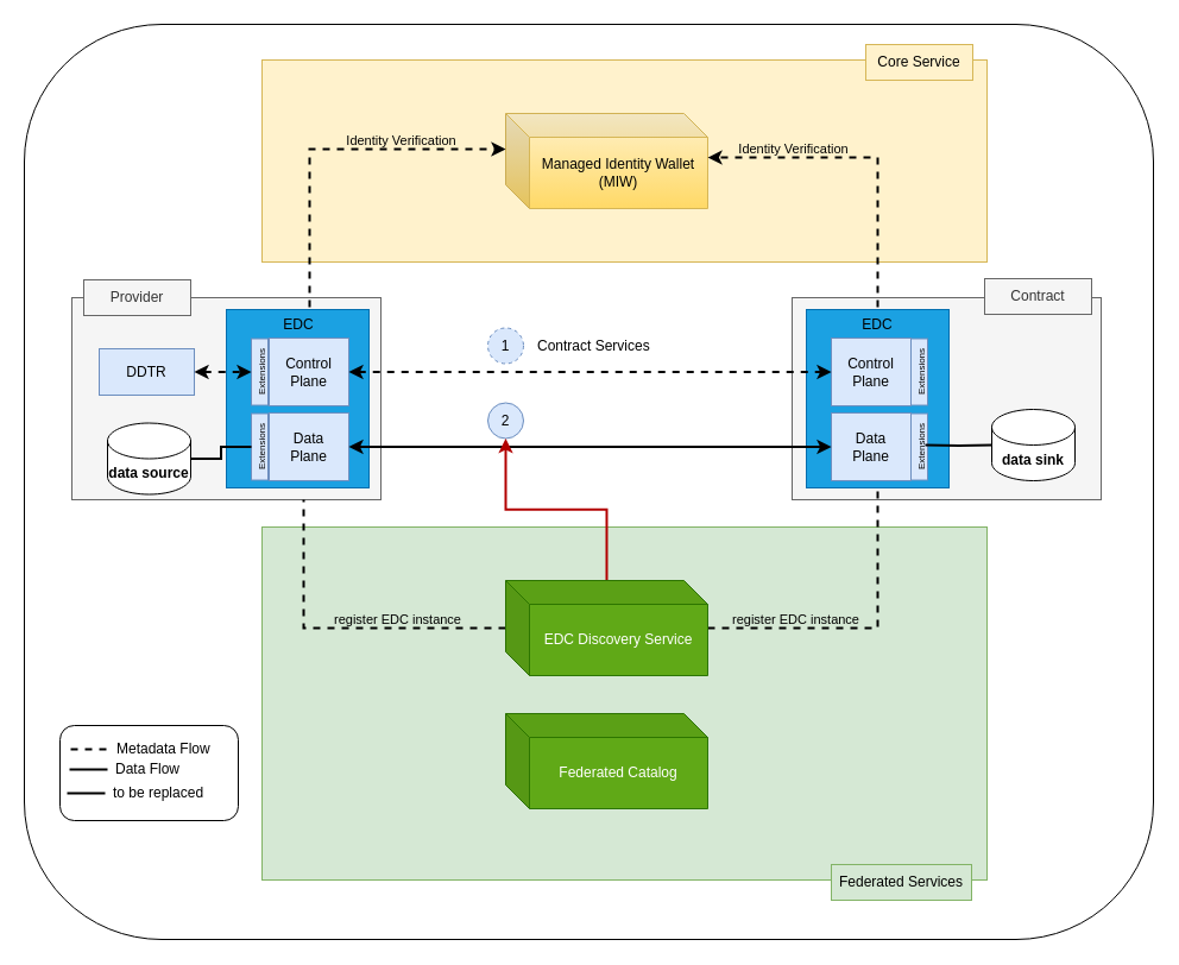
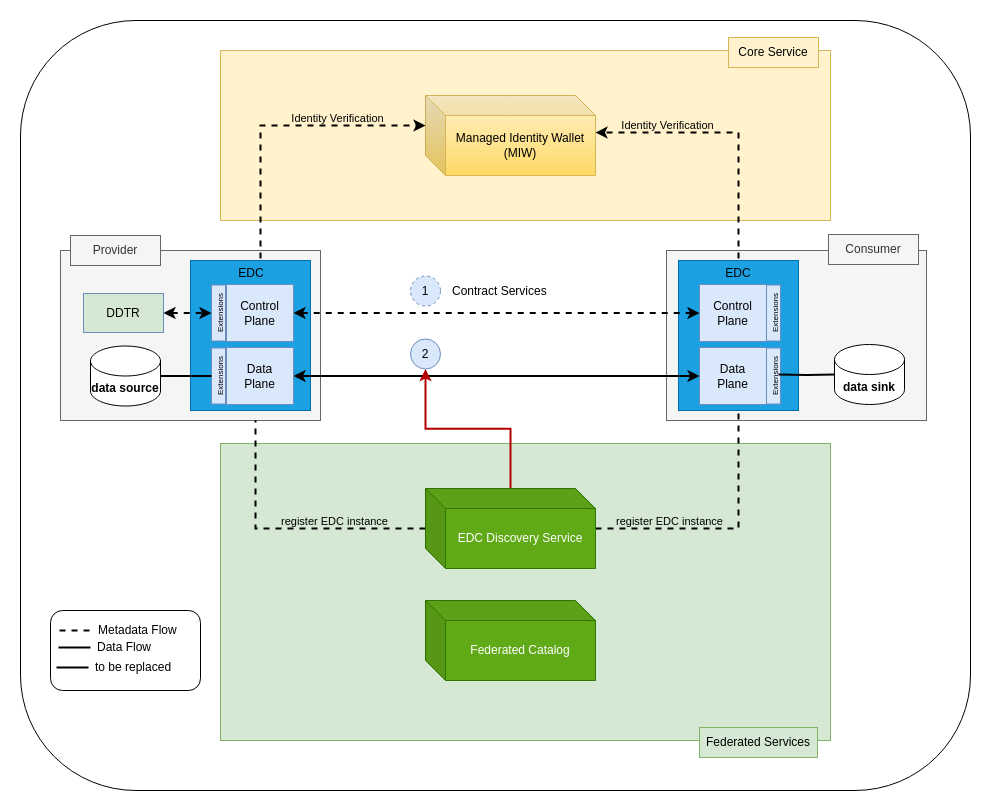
  <mxCell id="0" />
  <mxCell id="1" parent="0" />
  <mxCell id="2" value="" style="rounded=1;whiteSpace=wrap;html=1;" parent="1" vertex="1"><mxGeometry x="20" y="20" width="950" height="770" as="geometry" /></mxCell>
  <mxCell id="3" value="" style="rounded=0;whiteSpace=wrap;html=1;fillColor=#fff2cc;strokeColor=#d6b656;" parent="1" vertex="1"><mxGeometry x="220" y="50" width="610" height="170" as="geometry" /></mxCell>
  <mxCell id="4" value="Core Service" style="text;html=1;strokeColor=#d6b656;fillColor=#fff2cc;align=center;verticalAlign=middle;whiteSpace=wrap;rounded=0;" parent="1" vertex="1"><mxGeometry x="728" y="37" width="90" height="30" as="geometry" /></mxCell>
  <mxCell id="5" value="Managed Identity Wallet&lt;br&gt;(MIW)" style="shape=cube;whiteSpace=wrap;html=1;boundedLbl=1;backgroundOutline=1;darkOpacity=0.05;darkOpacity2=0.1;fillColor=#fff2cc;gradientColor=#ffd966;strokeColor=#d6b656;" parent="1" vertex="1"><mxGeometry x="425" y="95" width="170" height="80" as="geometry" /></mxCell>
  <mxCell id="6" value="" style="group" parent="1" vertex="1" connectable="0"><mxGeometry x="60" y="230" width="260" height="190" as="geometry" /></mxCell>
  <mxCell id="7" value="" style="rounded=0;whiteSpace=wrap;html=1;fillColor=#f5f5f5;fontColor=#333333;strokeColor=#666666;" parent="6" vertex="1"><mxGeometry y="20" width="260" height="170" as="geometry" /></mxCell>
  <mxCell id="8" value="Provider" style="text;html=1;strokeColor=#666666;fillColor=#f5f5f5;align=center;verticalAlign=middle;whiteSpace=wrap;rounded=0;fontColor=#333333;" parent="6" vertex="1"><mxGeometry x="10" y="5" width="90" height="30" as="geometry" /></mxCell>
- <mxCell id="9" value="&lt;b&gt;data source&lt;/b&gt;" style="shape=cylinder3;whiteSpace=wrap;html=1;boundedLbl=1;backgroundOutline=1;size=15;" parent="6" vertex="1"><mxGeometry x="30" y="125.5" width="70" height="60" as="geometry" /></mxCell>
+ <mxCell id="9" value="&lt;b&gt;data source&lt;/b&gt;" style="shape=cylinder3;whiteSpace=wrap;html=1;boundedLbl=1;backgroundOutline=1;size=15;" parent="6" vertex="1"><mxGeometry x="30" y="115.5" width="70" height="60" as="geometry" /></mxCell>
  <mxCell id="10" value="" style="rounded=0;whiteSpace=wrap;html=1;container=0;fillColor=#1ba1e2;fontColor=#ffffff;strokeColor=#006EAF;" parent="6" vertex="1"><mxGeometry x="130" y="30" width="120" height="150" as="geometry" /></mxCell>
  <mxCell id="11" value="EDC" style="text;html=1;strokeColor=none;fillColor=none;align=center;verticalAlign=middle;whiteSpace=wrap;rounded=0;" parent="6" vertex="1"><mxGeometry x="161" y="28" width="60" height="30" as="geometry" /></mxCell>
  <mxCell id="12" value="&lt;font style=&quot;font-size: 8px;&quot;&gt;Extensions&lt;/font&gt;" style="rounded=0;whiteSpace=wrap;html=1;rotation=-90;fillColor=#dae8fc;strokeColor=#6c8ebf;" parent="6" vertex="1"><mxGeometry x="130" y="138.5" width="56" height="14" as="geometry" /></mxCell>
  <mxCell id="13" value="Data&lt;br&gt;Plane" style="rounded=0;whiteSpace=wrap;html=1;fillColor=#dae8fc;strokeColor=#6c8ebf;" parent="6" vertex="1"><mxGeometry x="166" y="117" width="67" height="57" as="geometry" /></mxCell>
  <mxCell id="14" style="edgeStyle=orthogonalEdgeStyle;rounded=0;orthogonalLoop=1;jettySize=auto;html=1;exitX=0.5;exitY=1;exitDx=0;exitDy=0;" parent="6" source="13" target="13" edge="1"><mxGeometry relative="1" as="geometry" /></mxCell>
  <mxCell id="15" value="" style="group" parent="6" vertex="1" connectable="0"><mxGeometry x="147" y="54" width="88" height="57" as="geometry" /></mxCell>
  <mxCell id="16" value="&lt;font style=&quot;font-size: 8px;&quot;&gt;Extensions&lt;/font&gt;" style="rounded=0;whiteSpace=wrap;html=1;rotation=-90;fillColor=#dae8fc;strokeColor=#6c8ebf;" parent="15" vertex="1"><mxGeometry x="-17" y="21.5" width="56" height="14" as="geometry" /></mxCell>
  <mxCell id="17" value="Control&lt;br&gt;Plane" style="rounded=0;whiteSpace=wrap;html=1;fillColor=#dae8fc;strokeColor=#6c8ebf;" parent="15" vertex="1"><mxGeometry x="19" width="67" height="57" as="geometry" /></mxCell>
  <mxCell id="18" style="edgeStyle=orthogonalEdgeStyle;rounded=0;orthogonalLoop=1;jettySize=auto;html=1;exitX=0.5;exitY=1;exitDx=0;exitDy=0;" parent="15" source="17" target="17" edge="1"><mxGeometry relative="1" as="geometry" /></mxCell>
  <mxCell id="19" style="edgeStyle=orthogonalEdgeStyle;rounded=0;orthogonalLoop=1;jettySize=auto;html=1;entryX=0.5;entryY=0;entryDx=0;entryDy=0;endArrow=none;endFill=0;strokeWidth=2;" parent="6" source="9" target="12" edge="1"><mxGeometry relative="1" as="geometry" /></mxCell>
- <mxCell id="20" value="DDTR" style="rounded=0;whiteSpace=wrap;html=1;fillColor=#dae8fc;strokeColor=#6c8ebf;" vertex="1" parent="6"><mxGeometry x="23" y="63" width="80" height="39" as="geometry" /></mxCell>
+ <mxCell id="20" value="DDTR" style="rounded=0;whiteSpace=wrap;html=1;fillColor=#d5e8d4;strokeColor=#6c8ebf;" vertex="1" parent="6"><mxGeometry x="23" y="63" width="80" height="39" as="geometry" /></mxCell>
  <mxCell id="21" style="edgeStyle=orthogonalEdgeStyle;rounded=0;orthogonalLoop=1;jettySize=auto;html=1;entryX=0.5;entryY=0;entryDx=0;entryDy=0;dashed=1;startArrow=classic;startFill=1;strokeWidth=2;exitX=1;exitY=0.5;exitDx=0;exitDy=0;" edge="1" parent="6" source="20" target="16"><mxGeometry relative="1" as="geometry"><mxPoint x="243" y="7" as="sourcePoint" /><mxPoint x="649" y="7" as="targetPoint" /></mxGeometry></mxCell>
  <mxCell id="22" value="" style="rounded=0;whiteSpace=wrap;html=1;fillColor=#f5f5f5;fontColor=#333333;strokeColor=#666666;" parent="1" vertex="1"><mxGeometry x="666" y="250" width="260" height="170" as="geometry" /></mxCell>
- <mxCell id="23" value="Contract" style="text;html=1;strokeColor=#666666;fillColor=#f5f5f5;align=center;verticalAlign=middle;whiteSpace=wrap;rounded=0;fontColor=#333333;" parent="1" vertex="1"><mxGeometry x="828" y="234" width="90" height="30" as="geometry" /></mxCell>
+ <mxCell id="23" value="Consumer" style="text;html=1;strokeColor=#666666;fillColor=#f5f5f5;align=center;verticalAlign=middle;whiteSpace=wrap;rounded=0;fontColor=#333333;" parent="1" vertex="1"><mxGeometry x="828" y="234" width="90" height="30" as="geometry" /></mxCell>
  <mxCell id="24" value="&lt;b&gt;data sink&lt;/b&gt;" style="shape=cylinder3;whiteSpace=wrap;html=1;boundedLbl=1;backgroundOutline=1;size=15;" parent="1" vertex="1"><mxGeometry x="834" y="344" width="70" height="60" as="geometry" /></mxCell>
  <mxCell id="25" value="" style="rounded=0;whiteSpace=wrap;html=1;container=0;fillColor=#1ba1e2;fontColor=#ffffff;strokeColor=#006EAF;" parent="1" vertex="1"><mxGeometry x="678" y="260" width="120" height="150" as="geometry" /></mxCell>
  <mxCell id="26" style="edgeStyle=orthogonalEdgeStyle;rounded=0;orthogonalLoop=1;jettySize=auto;html=1;entryX=1;entryY=0.463;entryDx=0;entryDy=0;entryPerimeter=0;dashed=1;strokeWidth=2;" parent="1" source="27" target="5" edge="1"><mxGeometry relative="1" as="geometry"><Array as="points"><mxPoint x="738" y="132" /></Array></mxGeometry></mxCell>
  <mxCell id="27" value="EDC" style="text;html=1;strokeColor=none;fillColor=none;align=center;verticalAlign=middle;whiteSpace=wrap;rounded=0;" parent="1" vertex="1"><mxGeometry x="708" y="258" width="60" height="30" as="geometry" /></mxCell>
  <mxCell id="28" value="&lt;font style=&quot;font-size: 8px;&quot;&gt;Extensions&lt;/font&gt;" style="rounded=0;whiteSpace=wrap;html=1;rotation=-90;fillColor=#dae8fc;strokeColor=#6c8ebf;" parent="1" vertex="1"><mxGeometry x="745" y="368.5" width="56" height="14" as="geometry" /></mxCell>
  <mxCell id="29" value="Data&lt;br&gt;Plane" style="rounded=0;whiteSpace=wrap;html=1;fillColor=#dae8fc;strokeColor=#6c8ebf;" parent="1" vertex="1"><mxGeometry x="699" y="347" width="67" height="57" as="geometry" /></mxCell>
  <mxCell id="30" style="edgeStyle=orthogonalEdgeStyle;rounded=0;orthogonalLoop=1;jettySize=auto;html=1;exitX=0.5;exitY=1;exitDx=0;exitDy=0;" parent="1" source="29" target="29" edge="1"><mxGeometry relative="1" as="geometry" /></mxCell>
  <mxCell id="31" value="&lt;font style=&quot;font-size: 8px;&quot;&gt;Extensions&lt;/font&gt;" style="rounded=0;whiteSpace=wrap;html=1;rotation=-90;fillColor=#dae8fc;strokeColor=#6c8ebf;" parent="1" vertex="1"><mxGeometry x="745" y="305.5" width="56" height="14" as="geometry" /></mxCell>
  <mxCell id="32" value="Control&lt;br&gt;Plane" style="rounded=0;whiteSpace=wrap;html=1;fillColor=#dae8fc;strokeColor=#6c8ebf;" parent="1" vertex="1"><mxGeometry x="699" y="284" width="67" height="57" as="geometry" /></mxCell>
  <mxCell id="33" style="edgeStyle=orthogonalEdgeStyle;rounded=0;orthogonalLoop=1;jettySize=auto;html=1;exitX=0.5;exitY=1;exitDx=0;exitDy=0;" parent="1" source="32" target="32" edge="1"><mxGeometry relative="1" as="geometry" /></mxCell>
  <mxCell id="34" style="edgeStyle=orthogonalEdgeStyle;rounded=0;orthogonalLoop=1;jettySize=auto;html=1;entryX=0;entryY=0.5;entryDx=0;entryDy=0;endArrow=none;endFill=0;entryPerimeter=0;strokeWidth=2;" parent="1" target="24" edge="1"><mxGeometry relative="1" as="geometry"><mxPoint x="778" y="374" as="sourcePoint" /><mxPoint x="340" y="430" as="targetPoint" /></mxGeometry></mxCell>
  <mxCell id="35" style="edgeStyle=orthogonalEdgeStyle;rounded=0;orthogonalLoop=1;jettySize=auto;html=1;entryX=0;entryY=0.5;entryDx=0;entryDy=0;dashed=1;startArrow=classic;startFill=1;strokeWidth=2;" parent="1" source="17" target="32" edge="1"><mxGeometry relative="1" as="geometry" /></mxCell>
  <mxCell id="36" style="edgeStyle=orthogonalEdgeStyle;rounded=0;orthogonalLoop=1;jettySize=auto;html=1;entryX=0;entryY=0.5;entryDx=0;entryDy=0;startArrow=classic;startFill=1;strokeWidth=2;" parent="1" source="13" target="29" edge="1"><mxGeometry relative="1" as="geometry" /></mxCell>
  <mxCell id="37" value="1" style="ellipse;whiteSpace=wrap;html=1;aspect=fixed;fillColor=#dae8fc;strokeColor=#6c8ebf;dashed=1;" parent="1" vertex="1"><mxGeometry x="410" y="275.5" width="30" height="30" as="geometry" /></mxCell>
  <mxCell id="38" value="Contract Services" style="text;html=1;strokeColor=none;fillColor=none;align=left;verticalAlign=middle;whiteSpace=wrap;rounded=0;" parent="1" vertex="1"><mxGeometry x="450" y="275.5" width="120" height="30" as="geometry" /></mxCell>
  <mxCell id="39" value="2" style="ellipse;whiteSpace=wrap;html=1;aspect=fixed;fillColor=#dae8fc;strokeColor=#6c8ebf;" parent="1" vertex="1"><mxGeometry x="410" y="338.5" width="30" height="30" as="geometry" /></mxCell>
  <mxCell id="40" style="edgeStyle=orthogonalEdgeStyle;rounded=0;orthogonalLoop=1;jettySize=auto;html=1;entryX=0;entryY=0;entryDx=0;entryDy=30;entryPerimeter=0;dashed=1;strokeWidth=2;" parent="1" source="11" target="5" edge="1"><mxGeometry relative="1" as="geometry"><Array as="points"><mxPoint x="260" y="125" /></Array></mxGeometry></mxCell>
  <mxCell id="41" value="Identity Verification" style="edgeLabel;html=1;align=center;verticalAlign=middle;resizable=0;points=[];labelBackgroundColor=none;" parent="40" vertex="1" connectable="0"><mxGeometry x="0.309" y="-2" relative="1" as="geometry"><mxPoint x="14" y="-10" as="offset" /></mxGeometry></mxCell>
  <mxCell id="42" value="Identity Verification" style="edgeLabel;html=1;align=center;verticalAlign=middle;resizable=0;points=[];labelBackgroundColor=none;" parent="1" vertex="1" connectable="0"><mxGeometry x="666" y="124" as="geometry" /></mxCell>
  <mxCell id="43" value="" style="rounded=0;whiteSpace=wrap;html=1;fillColor=#d5e8d4;strokeColor=#82b366;" parent="1" vertex="1"><mxGeometry x="220" y="443" width="610" height="297" as="geometry" /></mxCell>
  <mxCell id="44" value="Federated Services" style="text;html=1;strokeColor=#82b366;fillColor=#d5e8d4;align=center;verticalAlign=middle;whiteSpace=wrap;rounded=0;" parent="1" vertex="1"><mxGeometry x="699" y="727" width="118" height="30" as="geometry" /></mxCell>
  <mxCell id="45" style="edgeStyle=orthogonalEdgeStyle;rounded=0;orthogonalLoop=1;jettySize=auto;html=1;entryX=0.75;entryY=1;entryDx=0;entryDy=0;dashed=1;endArrow=none;endFill=0;strokeWidth=2;" parent="1" source="48" target="7" edge="1"><mxGeometry relative="1" as="geometry" /></mxCell>
  <mxCell id="46" style="edgeStyle=orthogonalEdgeStyle;rounded=0;orthogonalLoop=1;jettySize=auto;html=1;endArrow=none;endFill=0;dashed=1;strokeWidth=2;" parent="1" source="48" target="25" edge="1"><mxGeometry relative="1" as="geometry" /></mxCell>
  <mxCell id="47" style="edgeStyle=orthogonalEdgeStyle;rounded=0;orthogonalLoop=1;jettySize=auto;html=1;fillColor=#e51400;strokeColor=#B20000;strokeWidth=2;" parent="1" source="48" target="39" edge="1"><mxGeometry relative="1" as="geometry" /></mxCell>
  <mxCell id="48" value="EDC Discovery Service" style="shape=cube;whiteSpace=wrap;html=1;boundedLbl=1;backgroundOutline=1;darkOpacity=0.05;darkOpacity2=0.1;fillColor=#60a917;strokeColor=#2D7600;fontColor=#ffffff;" parent="1" vertex="1"><mxGeometry x="425" y="488" width="170" height="80" as="geometry" /></mxCell>
  <mxCell id="49" value="register EDC instance" style="edgeLabel;html=1;align=center;verticalAlign=middle;resizable=0;points=[];labelBackgroundColor=none;" parent="1" vertex="1" connectable="0"><mxGeometry x="333" y="520" as="geometry" /></mxCell>
  <mxCell id="50" value="register EDC instance" style="edgeLabel;html=1;align=center;verticalAlign=middle;resizable=0;points=[];labelBackgroundColor=none;" parent="1" vertex="1" connectable="0"><mxGeometry x="668" y="520" as="geometry" /></mxCell>
  <mxCell id="51" value="Federated Catalog" style="shape=cube;whiteSpace=wrap;html=1;boundedLbl=1;backgroundOutline=1;darkOpacity=0.05;darkOpacity2=0.1;fillColor=#60a917;strokeColor=#2D7600;fontColor=#ffffff;" parent="1" vertex="1"><mxGeometry x="425" y="600" width="170" height="80" as="geometry" /></mxCell>
  <mxCell id="52" value="" style="group" parent="1" vertex="1" connectable="0"><mxGeometry x="50" y="610" width="150" height="80" as="geometry" /></mxCell>
  <mxCell id="53" value="" style="rounded=1;whiteSpace=wrap;html=1;" parent="52" vertex="1"><mxGeometry width="150" height="80" as="geometry" /></mxCell>
  <mxCell id="54" value="" style="endArrow=none;startArrow=none;html=1;rounded=0;startFill=0;endFill=0;dashed=1;strokeWidth=2;" parent="52" edge="1"><mxGeometry width="50" height="50" relative="1" as="geometry"><mxPoint x="9" y="20" as="sourcePoint" /><mxPoint x="41" y="20" as="targetPoint" /></mxGeometry></mxCell>
  <mxCell id="55" value="Metadata Flow" style="text;html=1;align=left;verticalAlign=middle;whiteSpace=wrap;rounded=0;" parent="52" vertex="1"><mxGeometry x="46" y="5" width="104" height="30" as="geometry" /></mxCell>
  <mxCell id="56" value="" style="endArrow=none;startArrow=none;html=1;rounded=0;startFill=0;endFill=0;strokeWidth=2;" parent="52" edge="1"><mxGeometry width="50" height="50" relative="1" as="geometry"><mxPoint x="8" y="37" as="sourcePoint" /><mxPoint x="40" y="37" as="targetPoint" /></mxGeometry></mxCell>
  <mxCell id="57" value="Data Flow" style="text;html=1;align=left;verticalAlign=middle;whiteSpace=wrap;rounded=0;" parent="52" vertex="1"><mxGeometry x="45" y="22" width="104" height="30" as="geometry" /></mxCell>
  <mxCell id="58" value="" style="endArrow=none;startArrow=none;html=1;rounded=0;startFill=0;endFill=0;strokeWidth=2;" parent="52" edge="1"><mxGeometry width="50" height="50" relative="1" as="geometry"><mxPoint x="6" y="57" as="sourcePoint" /><mxPoint x="38" y="57" as="targetPoint" /></mxGeometry></mxCell>
  <mxCell id="59" value="to be replaced" style="text;html=1;align=left;verticalAlign=middle;whiteSpace=wrap;rounded=0;" parent="52" vertex="1"><mxGeometry x="43" y="42" width="104" height="30" as="geometry" /></mxCell>
